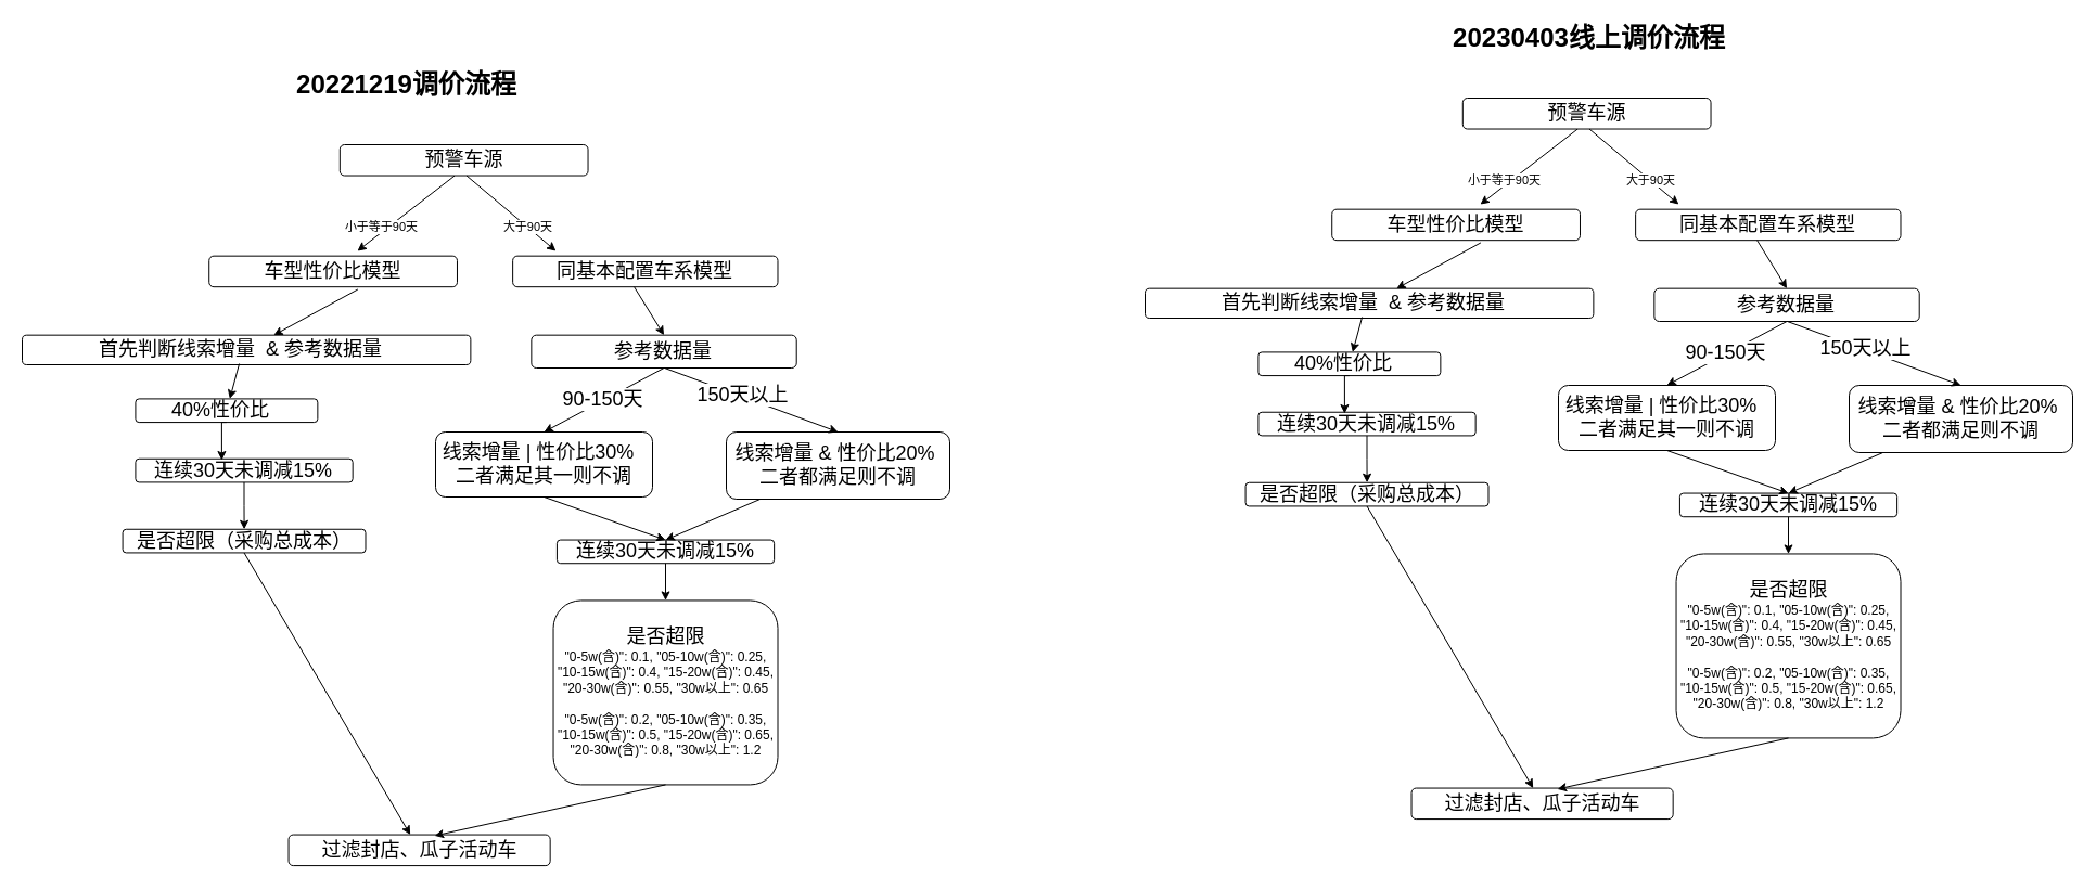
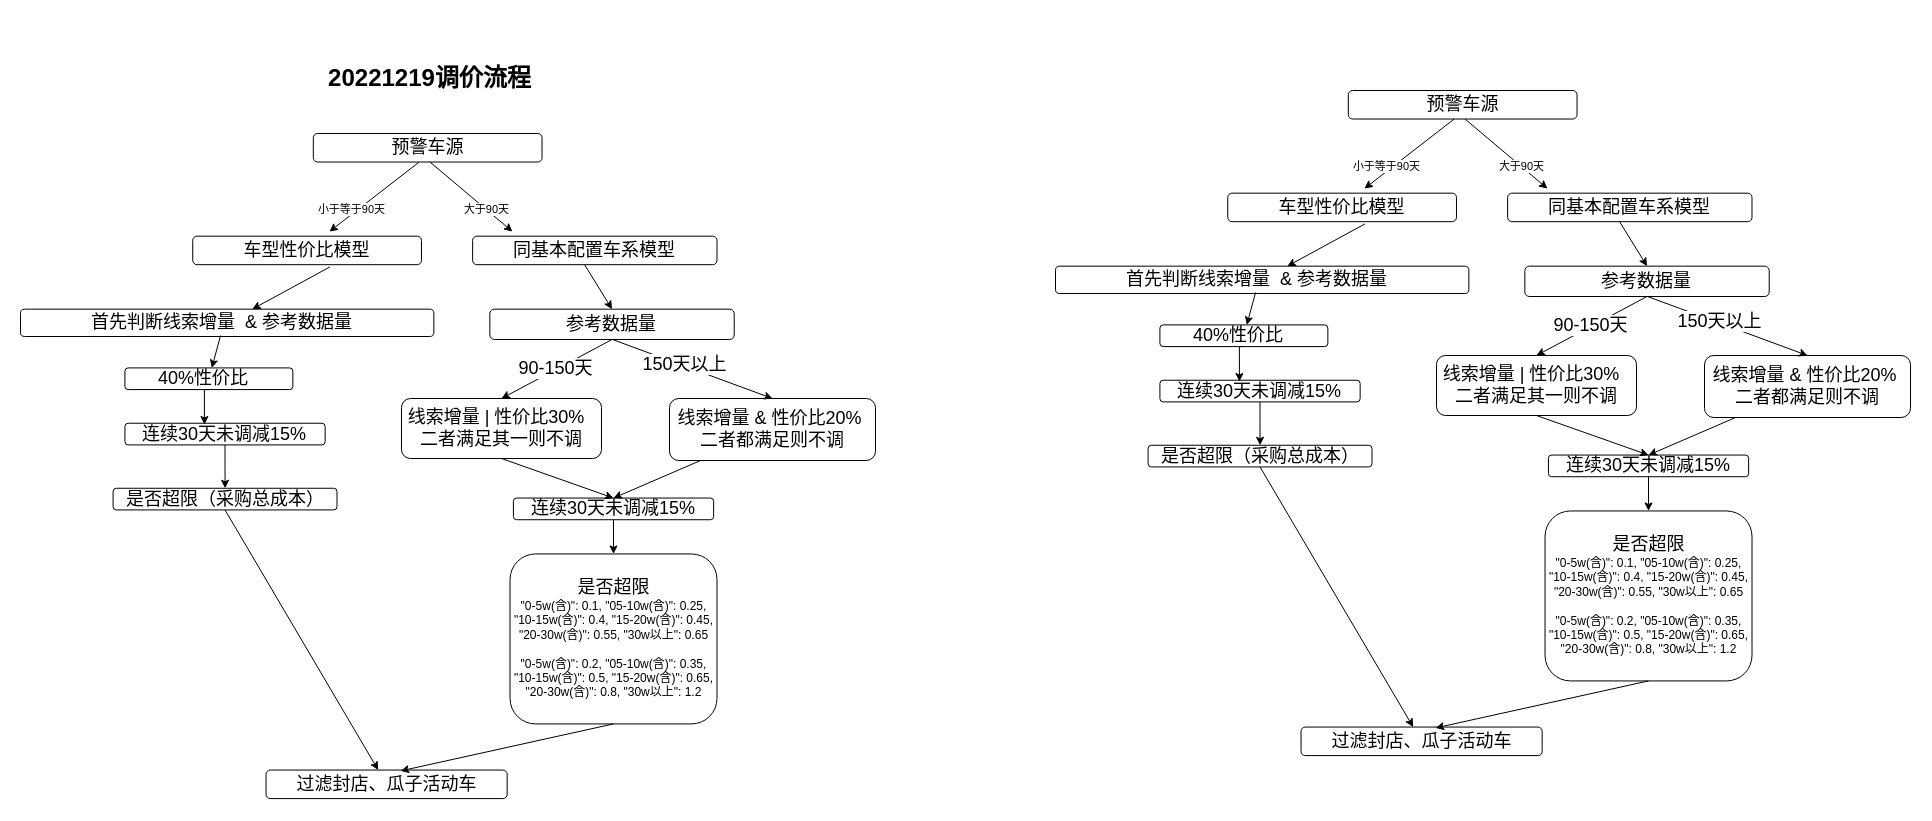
  <mxCell id="0" />
  <mxCell id="1" parent="0" />
- <mxCell id="2" value="&lt;font style=&quot;font-size: 24px;&quot;&gt;&lt;b&gt;20221219调价流程&lt;/b&gt;&lt;/font&gt;" style="text;html=1;strokeColor=none;fillColor=none;align=center;verticalAlign=middle;whiteSpace=wrap;rounded=0;" parent="1" vertex="1"><mxGeometry x="226" y="63" width="297" height="30" as="geometry" /></mxCell>
+ <mxCell id="2" value="&lt;font style=&quot;font-size: 24px;&quot;&gt;&lt;b&gt;20221219调价流程&lt;/b&gt;&lt;/font&gt;" style="text;html=1;strokeColor=none;fillColor=none;align=center;verticalAlign=middle;whiteSpace=wrap;rounded=0;" parent="1" vertex="1"><mxGeometry x="281" y="63" width="297" height="30" as="geometry" /></mxCell>
  <mxCell id="3" value="" style="endArrow=classic;html=1;rounded=0;" parent="1" edge="1"><mxGeometry width="50" height="50" relative="1" as="geometry"><mxPoint x="418.733" y="161.513" as="sourcePoint" /><mxPoint x="328.954" y="231.101" as="targetPoint" /></mxGeometry></mxCell>
  <mxCell id="4" value="小于等于90天" style="edgeLabel;html=1;align=center;verticalAlign=middle;resizable=0;points=[];" parent="3" vertex="1" connectable="0"><mxGeometry x="0.441" y="-5" relative="1" as="geometry"><mxPoint y="1" as="offset" /></mxGeometry></mxCell>
  <mxCell id="5" value="&lt;font style=&quot;font-size: 18px;&quot;&gt;预警车源&lt;/font&gt;" style="rounded=1;whiteSpace=wrap;html=1;" parent="1" vertex="1"><mxGeometry x="312.807" y="133" width="228.734" height="28.518" as="geometry" /></mxCell>
  <mxCell id="6" value="" style="endArrow=classic;html=1;rounded=0;" parent="1" edge="1"><mxGeometry width="50" height="50" relative="1" as="geometry"><mxPoint x="429.498" y="161.513" as="sourcePoint" /><mxPoint x="511.958" y="231.101" as="targetPoint" /></mxGeometry></mxCell>
  <mxCell id="7" value="大于90天" style="edgeLabel;html=1;align=center;verticalAlign=middle;resizable=0;points=[];" parent="6" vertex="1" connectable="0"><mxGeometry x="0.441" y="-5" relative="1" as="geometry"><mxPoint y="-7" as="offset" /></mxGeometry></mxCell>
  <mxCell id="8" value="&lt;font style=&quot;font-size: 18px;&quot;&gt;车型性价比模型&lt;/font&gt;" style="rounded=1;whiteSpace=wrap;html=1;" parent="1" vertex="1"><mxGeometry x="192.239" y="235.664" width="228.734" height="28.518" as="geometry" /></mxCell>
  <mxCell id="9" value="&lt;font style=&quot;font-size: 18px;&quot;&gt;同基本配置车系模型&lt;/font&gt;" style="rounded=1;whiteSpace=wrap;html=1;" parent="1" vertex="1"><mxGeometry x="472.128" y="235.664" width="244.364" height="28.518" as="geometry" /></mxCell>
  <mxCell id="10" value="" style="endArrow=classic;html=1;rounded=0;" parent="1" target="13" edge="1"><mxGeometry width="50" height="50" relative="1" as="geometry"><mxPoint x="329.384" y="266.459" as="sourcePoint" /><mxPoint x="386.008" y="340.61" as="targetPoint" /></mxGeometry></mxCell>
  <mxCell id="11" value="" style="endArrow=classic;html=1;rounded=0;entryX=0.5;entryY=0;entryDx=0;entryDy=0;" parent="1" target="12" edge="1"><mxGeometry width="50" height="50" relative="1" as="geometry"><mxPoint x="584.083" y="264.177" as="sourcePoint" /><mxPoint x="466.745" y="338.328" as="targetPoint" /></mxGeometry></mxCell>
  <mxCell id="12" value="&lt;font style=&quot;font-size: 18px;&quot;&gt;参考数据量&lt;/font&gt;" style="rounded=1;whiteSpace=wrap;html=1;" parent="1" vertex="1"><mxGeometry x="489.35" y="308.67" width="244.36" height="30.33" as="geometry" /></mxCell>
  <mxCell id="13" value="&lt;font style=&quot;font-size: 18px;&quot;&gt;首先判断线索增量&amp;nbsp; &amp;amp;&amp;nbsp;&lt;/font&gt;&lt;span style=&quot;font-size: 18px;&quot;&gt;参考数据量&amp;nbsp;&amp;nbsp;&lt;/span&gt;" style="rounded=1;whiteSpace=wrap;html=1;" parent="1" vertex="1"><mxGeometry x="20" y="308.67" width="413.37" height="27.33" as="geometry" /></mxCell>
  <mxCell id="14" value="&lt;span style=&quot;font-size: 18px;&quot;&gt;40%性价比&amp;nbsp;&amp;nbsp;&lt;/span&gt;" style="rounded=1;whiteSpace=wrap;html=1;" parent="1" vertex="1"><mxGeometry x="124.42" y="367.417" width="167.933" height="21.674" as="geometry" /></mxCell>
  <mxCell id="15" value="&lt;span style=&quot;font-size: 18px;&quot;&gt;连续30天未调减15%&lt;/span&gt;" style="rounded=1;whiteSpace=wrap;html=1;" parent="1" vertex="1"><mxGeometry x="124.42" y="422.741" width="200.228" height="21.674" as="geometry" /></mxCell>
  <mxCell id="16" value="&lt;span style=&quot;font-size: 18px;&quot;&gt;连续30天未调减15%&lt;/span&gt;" style="rounded=1;whiteSpace=wrap;html=1;" parent="1" vertex="1"><mxGeometry x="512.91" y="497.564" width="200.228" height="21.674" as="geometry" /></mxCell>
  <mxCell id="17" value="&lt;span style=&quot;font-size: 18px;&quot;&gt;是否超限（采购总成本）&lt;/span&gt;" style="rounded=1;whiteSpace=wrap;html=1;" parent="1" vertex="1"><mxGeometry x="112.579" y="487.762" width="223.911" height="21.674" as="geometry" /></mxCell>
  <mxCell id="18" value="" style="edgeStyle=orthogonalEdgeStyle;rounded=0;orthogonalLoop=1;jettySize=auto;html=1;fontSize=18;" parent="1" source="15" target="17" edge="1"><mxGeometry relative="1" as="geometry" /></mxCell>
  <mxCell id="19" value="&lt;span style=&quot;font-size: 18px;&quot;&gt;是否超限&lt;/span&gt;&lt;br&gt;&lt;font style=&quot;font-size: 12px;&quot;&gt;&quot;0-5w(含)&quot;: 0.1, &quot;05-10w(含)&quot;: 0.25, &quot;10-15w(含)&quot;: 0.4, &quot;15-20w(含)&quot;: 0.45, &quot;20-30w(含)&quot;: 0.55, &quot;30w以上&quot;: 0.65&lt;/font&gt;&lt;br&gt;&lt;br&gt;&quot;0-5w(含)&quot;: 0.2, &quot;05-10w(含)&quot;: 0.35, &quot;10-15w(含)&quot;: 0.5, &quot;15-20w(含)&quot;: 0.65, &quot;20-30w(含)&quot;: 0.8, &quot;30w以上&quot;: 1.2" style="rounded=1;whiteSpace=wrap;html=1;" parent="1" vertex="1"><mxGeometry x="509.541" y="553.459" width="206.956" height="169.966" as="geometry" /></mxCell>
  <mxCell id="20" value="" style="edgeStyle=orthogonalEdgeStyle;rounded=0;orthogonalLoop=1;jettySize=auto;html=1;fontSize=18;" parent="1" source="16" target="19" edge="1"><mxGeometry relative="1" as="geometry" /></mxCell>
  <mxCell id="21" value="&lt;span style=&quot;font-size: 18px;&quot;&gt;过滤封店、瓜子活动车&lt;/span&gt;" style="rounded=1;whiteSpace=wrap;html=1;" parent="1" vertex="1"><mxGeometry x="265.541" y="769.562" width="241.135" height="28.518" as="geometry" /></mxCell>
  <mxCell id="22" value="" style="endArrow=classic;html=1;rounded=0;exitX=0.5;exitY=1;exitDx=0;exitDy=0;" parent="1" source="17" target="21" edge="1"><mxGeometry width="50" height="50" relative="1" as="geometry"><mxPoint x="205.074" y="467.995" as="sourcePoint" /><mxPoint x="374.084" y="710.967" as="targetPoint" /></mxGeometry></mxCell>
  <mxCell id="23" value="" style="endArrow=classic;html=1;rounded=0;entryX=0.558;entryY=0.03;entryDx=0;entryDy=0;entryPerimeter=0;exitX=0.5;exitY=1;exitDx=0;exitDy=0;" parent="1" source="19" target="21" edge="1"><mxGeometry width="50" height="50" relative="1" as="geometry"><mxPoint x="587.563" y="611.72" as="sourcePoint" /><mxPoint x="510.797" y="653.931" as="targetPoint" /></mxGeometry></mxCell>
  <mxCell id="24" value="&lt;span style=&quot;font-size: 18px;&quot;&gt;线索增量 | 性价比30%&amp;nbsp;&amp;nbsp;&lt;br&gt;二者满足其一则不调&lt;br&gt;&lt;/span&gt;" style="whiteSpace=wrap;html=1;rounded=1;" parent="1" vertex="1"><mxGeometry x="401" y="398" width="200" height="60" as="geometry" /></mxCell>
  <mxCell id="25" value="&lt;font style=&quot;font-size: 18px;&quot;&gt;线索增量 &amp;amp; 性价比20%&amp;nbsp;&lt;br&gt;二者都满足则不调&lt;br&gt;&lt;/font&gt;" style="whiteSpace=wrap;html=1;rounded=1;" parent="1" vertex="1"><mxGeometry x="669" y="398" width="206" height="62" as="geometry" /></mxCell>
  <mxCell id="26" value="" style="endArrow=classic;html=1;rounded=0;exitX=0.5;exitY=1;exitDx=0;exitDy=0;entryX=0.5;entryY=0;entryDx=0;entryDy=0;" parent="1" source="12" target="24" edge="1"><mxGeometry width="50" height="50" relative="1" as="geometry"><mxPoint x="615.913" y="356.703" as="sourcePoint" /><mxPoint x="526.134" y="426.291" as="targetPoint" /></mxGeometry></mxCell>
  <mxCell id="27" value="90-150天" style="edgeLabel;html=1;align=center;verticalAlign=middle;resizable=0;points=[];fontSize=18;" parent="26" vertex="1" connectable="0"><mxGeometry x="0.341" y="-2" relative="1" as="geometry"><mxPoint x="18" y="-9" as="offset" /></mxGeometry></mxCell>
  <mxCell id="28" value="" style="endArrow=classic;html=1;rounded=0;entryX=0.5;entryY=0;entryDx=0;entryDy=0;" parent="1" target="25" edge="1"><mxGeometry width="50" height="50" relative="1" as="geometry"><mxPoint x="612" y="339" as="sourcePoint" /><mxPoint x="524.765" y="383" as="targetPoint" /></mxGeometry></mxCell>
  <mxCell id="29" value="150天以上" style="edgeLabel;html=1;align=center;verticalAlign=middle;resizable=0;points=[];fontSize=18;" parent="28" vertex="1" connectable="0"><mxGeometry x="-0.229" y="2" relative="1" as="geometry"><mxPoint x="9" y="4" as="offset" /></mxGeometry></mxCell>
  <mxCell id="30" value="" style="endArrow=classic;html=1;rounded=0;exitX=0.5;exitY=1;exitDx=0;exitDy=0;entryX=0.5;entryY=0;entryDx=0;entryDy=0;" parent="1" source="24" target="16" edge="1"><mxGeometry width="50" height="50" relative="1" as="geometry"><mxPoint x="463.573" y="502.997" as="sourcePoint" /><mxPoint x="759.49" y="521.82" as="targetPoint" /></mxGeometry></mxCell>
  <mxCell id="31" value="" style="endArrow=classic;html=1;rounded=0;entryX=0.5;entryY=0;entryDx=0;entryDy=0;" parent="1" source="25" target="16" edge="1"><mxGeometry width="50" height="50" relative="1" as="geometry"><mxPoint x="770" y="458" as="sourcePoint" /><mxPoint x="909.484" y="539.004" as="targetPoint" /></mxGeometry></mxCell>
  <mxCell id="32" value="" style="edgeStyle=orthogonalEdgeStyle;rounded=0;orthogonalLoop=1;jettySize=auto;html=1;fontSize=18;exitX=0.5;exitY=1;exitDx=0;exitDy=0;entryX=0.397;entryY=0.058;entryDx=0;entryDy=0;entryPerimeter=0;" parent="1" source="14" target="15" edge="1"><mxGeometry relative="1" as="geometry"><mxPoint x="234.5" y="454.415" as="sourcePoint" /><mxPoint x="234.5" y="497.762" as="targetPoint" /></mxGeometry></mxCell>
  <mxCell id="33" value="" style="endArrow=classic;html=1;rounded=0;fontSize=18;exitX=0.484;exitY=0.963;exitDx=0;exitDy=0;exitPerimeter=0;" parent="1" source="13" target="14" edge="1"><mxGeometry width="50" height="50" relative="1" as="geometry"><mxPoint x="410" y="306" as="sourcePoint" /><mxPoint x="460" y="256" as="targetPoint" /></mxGeometry></mxCell>
- <mxCell id="34" value="&lt;font style=&quot;font-size: 24px;&quot;&gt;&lt;b&gt;20230403线上调价流程&lt;/b&gt;&lt;/font&gt;" style="text;html=1;strokeColor=none;fillColor=none;align=center;verticalAlign=middle;whiteSpace=wrap;rounded=0;" vertex="1" parent="1"><mxGeometry x="1316" y="20" width="297" height="30" as="geometry" /></mxCell>
  <mxCell id="35" value="" style="endArrow=classic;html=1;rounded=0;" edge="1" parent="1"><mxGeometry width="50" height="50" relative="1" as="geometry"><mxPoint x="1453.733" y="118.513" as="sourcePoint" /><mxPoint x="1363.954" y="188.101" as="targetPoint" /></mxGeometry></mxCell>
  <mxCell id="36" value="小于等于90天" style="edgeLabel;html=1;align=center;verticalAlign=middle;resizable=0;points=[];" vertex="1" connectable="0" parent="35"><mxGeometry x="0.441" y="-5" relative="1" as="geometry"><mxPoint y="1" as="offset" /></mxGeometry></mxCell>
  <mxCell id="37" value="&lt;font style=&quot;font-size: 18px;&quot;&gt;预警车源&lt;/font&gt;" style="rounded=1;whiteSpace=wrap;html=1;" vertex="1" parent="1"><mxGeometry x="1347.807" y="90" width="228.734" height="28.518" as="geometry" /></mxCell>
  <mxCell id="38" value="" style="endArrow=classic;html=1;rounded=0;" edge="1" parent="1"><mxGeometry width="50" height="50" relative="1" as="geometry"><mxPoint x="1464.498" y="118.513" as="sourcePoint" /><mxPoint x="1546.958" y="188.101" as="targetPoint" /></mxGeometry></mxCell>
  <mxCell id="39" value="大于90天" style="edgeLabel;html=1;align=center;verticalAlign=middle;resizable=0;points=[];" vertex="1" connectable="0" parent="38"><mxGeometry x="0.441" y="-5" relative="1" as="geometry"><mxPoint y="-7" as="offset" /></mxGeometry></mxCell>
  <mxCell id="40" value="&lt;font style=&quot;font-size: 18px;&quot;&gt;车型性价比模型&lt;/font&gt;" style="rounded=1;whiteSpace=wrap;html=1;" vertex="1" parent="1"><mxGeometry x="1227.239" y="192.664" width="228.734" height="28.518" as="geometry" /></mxCell>
  <mxCell id="41" value="&lt;font style=&quot;font-size: 18px;&quot;&gt;同基本配置车系模型&lt;/font&gt;" style="rounded=1;whiteSpace=wrap;html=1;" vertex="1" parent="1"><mxGeometry x="1507.128" y="192.664" width="244.364" height="28.518" as="geometry" /></mxCell>
  <mxCell id="42" value="" style="endArrow=classic;html=1;rounded=0;" edge="1" parent="1" target="45"><mxGeometry width="50" height="50" relative="1" as="geometry"><mxPoint x="1364.384" y="223.459" as="sourcePoint" /><mxPoint x="1421.008" y="297.61" as="targetPoint" /></mxGeometry></mxCell>
  <mxCell id="43" value="" style="endArrow=classic;html=1;rounded=0;entryX=0.5;entryY=0;entryDx=0;entryDy=0;" edge="1" parent="1" target="44"><mxGeometry width="50" height="50" relative="1" as="geometry"><mxPoint x="1619.083" y="221.177" as="sourcePoint" /><mxPoint x="1501.745" y="295.328" as="targetPoint" /></mxGeometry></mxCell>
  <mxCell id="44" value="&lt;font style=&quot;font-size: 18px;&quot;&gt;参考数据量&lt;/font&gt;" style="rounded=1;whiteSpace=wrap;html=1;" vertex="1" parent="1"><mxGeometry x="1524.35" y="265.67" width="244.36" height="30.33" as="geometry" /></mxCell>
  <mxCell id="45" value="&lt;font style=&quot;font-size: 18px;&quot;&gt;首先判断线索增量&amp;nbsp; &amp;amp;&amp;nbsp;&lt;/font&gt;&lt;span style=&quot;font-size: 18px;&quot;&gt;参考数据量&amp;nbsp;&amp;nbsp;&lt;/span&gt;" style="rounded=1;whiteSpace=wrap;html=1;" vertex="1" parent="1"><mxGeometry x="1055" y="265.67" width="413.37" height="27.33" as="geometry" /></mxCell>
  <mxCell id="46" value="&lt;span style=&quot;font-size: 18px;&quot;&gt;40%性价比&amp;nbsp;&amp;nbsp;&lt;/span&gt;" style="rounded=1;whiteSpace=wrap;html=1;" vertex="1" parent="1"><mxGeometry x="1159.42" y="324.417" width="167.933" height="21.674" as="geometry" /></mxCell>
  <mxCell id="47" value="&lt;span style=&quot;font-size: 18px;&quot;&gt;连续30天未调减15%&lt;/span&gt;" style="rounded=1;whiteSpace=wrap;html=1;" vertex="1" parent="1"><mxGeometry x="1159.42" y="379.741" width="200.228" height="21.674" as="geometry" /></mxCell>
  <mxCell id="48" value="&lt;span style=&quot;font-size: 18px;&quot;&gt;连续30天未调减15%&lt;/span&gt;" style="rounded=1;whiteSpace=wrap;html=1;" vertex="1" parent="1"><mxGeometry x="1547.91" y="454.564" width="200.228" height="21.674" as="geometry" /></mxCell>
  <mxCell id="49" value="&lt;span style=&quot;font-size: 18px;&quot;&gt;是否超限（采购总成本）&lt;/span&gt;" style="rounded=1;whiteSpace=wrap;html=1;" vertex="1" parent="1"><mxGeometry x="1147.579" y="444.762" width="223.911" height="21.674" as="geometry" /></mxCell>
  <mxCell id="50" value="" style="edgeStyle=orthogonalEdgeStyle;rounded=0;orthogonalLoop=1;jettySize=auto;html=1;fontSize=18;" edge="1" parent="1" source="47" target="49"><mxGeometry relative="1" as="geometry" /></mxCell>
  <mxCell id="51" value="&lt;span style=&quot;font-size: 18px;&quot;&gt;是否超限&lt;/span&gt;&lt;br&gt;&lt;font style=&quot;font-size: 12px;&quot;&gt;&quot;0-5w(含)&quot;: 0.1, &quot;05-10w(含)&quot;: 0.25, &quot;10-15w(含)&quot;: 0.4, &quot;15-20w(含)&quot;: 0.45, &quot;20-30w(含)&quot;: 0.55, &quot;30w以上&quot;: 0.65&lt;/font&gt;&lt;br&gt;&lt;br&gt;&quot;0-5w(含)&quot;: 0.2, &quot;05-10w(含)&quot;: 0.35, &quot;10-15w(含)&quot;: 0.5, &quot;15-20w(含)&quot;: 0.65, &quot;20-30w(含)&quot;: 0.8, &quot;30w以上&quot;: 1.2" style="rounded=1;whiteSpace=wrap;html=1;" vertex="1" parent="1"><mxGeometry x="1544.541" y="510.459" width="206.956" height="169.966" as="geometry" /></mxCell>
  <mxCell id="52" value="" style="edgeStyle=orthogonalEdgeStyle;rounded=0;orthogonalLoop=1;jettySize=auto;html=1;fontSize=18;" edge="1" parent="1" source="48" target="51"><mxGeometry relative="1" as="geometry" /></mxCell>
  <mxCell id="53" value="&lt;span style=&quot;font-size: 18px;&quot;&gt;过滤封店、瓜子活动车&lt;/span&gt;" style="rounded=1;whiteSpace=wrap;html=1;" vertex="1" parent="1"><mxGeometry x="1300.541" y="726.562" width="241.135" height="28.518" as="geometry" /></mxCell>
  <mxCell id="54" value="" style="endArrow=classic;html=1;rounded=0;exitX=0.5;exitY=1;exitDx=0;exitDy=0;" edge="1" parent="1" source="49" target="53"><mxGeometry width="50" height="50" relative="1" as="geometry"><mxPoint x="1240.074" y="424.995" as="sourcePoint" /><mxPoint x="1409.084" y="667.967" as="targetPoint" /></mxGeometry></mxCell>
  <mxCell id="55" value="" style="endArrow=classic;html=1;rounded=0;entryX=0.558;entryY=0.03;entryDx=0;entryDy=0;entryPerimeter=0;exitX=0.5;exitY=1;exitDx=0;exitDy=0;" edge="1" parent="1" source="51" target="53"><mxGeometry width="50" height="50" relative="1" as="geometry"><mxPoint x="1622.563" y="568.72" as="sourcePoint" /><mxPoint x="1545.797" y="610.931" as="targetPoint" /></mxGeometry></mxCell>
  <mxCell id="56" value="&lt;span style=&quot;font-size: 18px;&quot;&gt;线索增量 | 性价比30%&amp;nbsp;&amp;nbsp;&lt;br&gt;二者满足其一则不调&lt;br&gt;&lt;/span&gt;" style="whiteSpace=wrap;html=1;rounded=1;" vertex="1" parent="1"><mxGeometry x="1436" y="355" width="200" height="60" as="geometry" /></mxCell>
  <mxCell id="57" value="&lt;font style=&quot;font-size: 18px;&quot;&gt;线索增量 &amp;amp; 性价比20%&amp;nbsp;&lt;br&gt;二者都满足则不调&lt;br&gt;&lt;/font&gt;" style="whiteSpace=wrap;html=1;rounded=1;" vertex="1" parent="1"><mxGeometry x="1704" y="355" width="206" height="62" as="geometry" /></mxCell>
  <mxCell id="58" value="" style="endArrow=classic;html=1;rounded=0;exitX=0.5;exitY=1;exitDx=0;exitDy=0;entryX=0.5;entryY=0;entryDx=0;entryDy=0;" edge="1" parent="1" source="44" target="56"><mxGeometry width="50" height="50" relative="1" as="geometry"><mxPoint x="1650.913" y="313.703" as="sourcePoint" /><mxPoint x="1561.134" y="383.291" as="targetPoint" /></mxGeometry></mxCell>
  <mxCell id="59" value="90-150天" style="edgeLabel;html=1;align=center;verticalAlign=middle;resizable=0;points=[];fontSize=18;" vertex="1" connectable="0" parent="58"><mxGeometry x="0.341" y="-2" relative="1" as="geometry"><mxPoint x="18" y="-9" as="offset" /></mxGeometry></mxCell>
  <mxCell id="60" value="" style="endArrow=classic;html=1;rounded=0;entryX=0.5;entryY=0;entryDx=0;entryDy=0;" edge="1" parent="1" target="57"><mxGeometry width="50" height="50" relative="1" as="geometry"><mxPoint x="1647" y="296" as="sourcePoint" /><mxPoint x="1559.765" y="340" as="targetPoint" /></mxGeometry></mxCell>
  <mxCell id="61" value="150天以上" style="edgeLabel;html=1;align=center;verticalAlign=middle;resizable=0;points=[];fontSize=18;" vertex="1" connectable="0" parent="60"><mxGeometry x="-0.229" y="2" relative="1" as="geometry"><mxPoint x="9" y="4" as="offset" /></mxGeometry></mxCell>
  <mxCell id="62" value="" style="endArrow=classic;html=1;rounded=0;exitX=0.5;exitY=1;exitDx=0;exitDy=0;entryX=0.5;entryY=0;entryDx=0;entryDy=0;" edge="1" parent="1" source="56" target="48"><mxGeometry width="50" height="50" relative="1" as="geometry"><mxPoint x="1498.573" y="459.997" as="sourcePoint" /><mxPoint x="1794.49" y="478.82" as="targetPoint" /></mxGeometry></mxCell>
  <mxCell id="63" value="" style="endArrow=classic;html=1;rounded=0;entryX=0.5;entryY=0;entryDx=0;entryDy=0;" edge="1" parent="1" source="57" target="48"><mxGeometry width="50" height="50" relative="1" as="geometry"><mxPoint x="1805" y="415" as="sourcePoint" /><mxPoint x="1944.484" y="496.004" as="targetPoint" /></mxGeometry></mxCell>
  <mxCell id="64" value="" style="edgeStyle=orthogonalEdgeStyle;rounded=0;orthogonalLoop=1;jettySize=auto;html=1;fontSize=18;exitX=0.5;exitY=1;exitDx=0;exitDy=0;entryX=0.397;entryY=0.058;entryDx=0;entryDy=0;entryPerimeter=0;" edge="1" parent="1" source="46" target="47"><mxGeometry relative="1" as="geometry"><mxPoint x="1269.5" y="411.415" as="sourcePoint" /><mxPoint x="1269.5" y="454.762" as="targetPoint" /></mxGeometry></mxCell>
  <mxCell id="65" value="" style="endArrow=classic;html=1;rounded=0;fontSize=18;exitX=0.484;exitY=0.963;exitDx=0;exitDy=0;exitPerimeter=0;" edge="1" parent="1" source="45" target="46"><mxGeometry width="50" height="50" relative="1" as="geometry"><mxPoint x="1445" y="263" as="sourcePoint" /><mxPoint x="1495" y="213" as="targetPoint" /></mxGeometry></mxCell>
